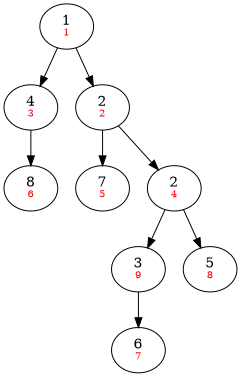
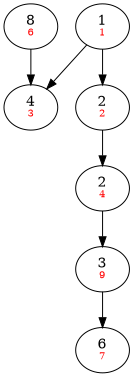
  digraph {
    n1 [label=<1<br/><font point-size="10" color="red">1</font>>]
    n2 [label=<4<br/><font point-size="10" color="red">3</font>>]
    n3 [label=<2<br/><font point-size="10" color="red">2</font>>]
    n4 [label=<8<br/><font point-size="10" color="red">6</font>>]
-   n5 [label=<7<br/><font point-size="10" color="red">5</font>>]
    n6 [label=<2<br/><font point-size="10" color="red">4</font>>]
    n7 [label=<6<br/><font point-size="10" color="red">7</font>>]
    n8 [label=<3<br/><font point-size="10" color="red">9</font>>]
-   n9 [label=<5<br/><font point-size="10" color="red">8</font>>]
    n1 -> n2
    n1 -> n3
-   n2 -> n4
-   n3 -> n5
+   n4 -> n2
    n3 -> n6
    n6 -> n8
-   n6 -> n9
    n8 -> n7
  }
